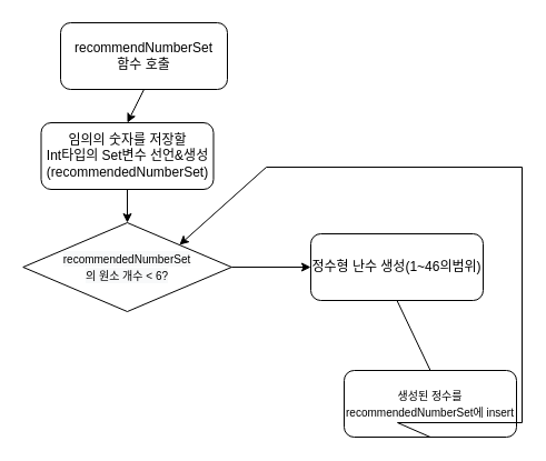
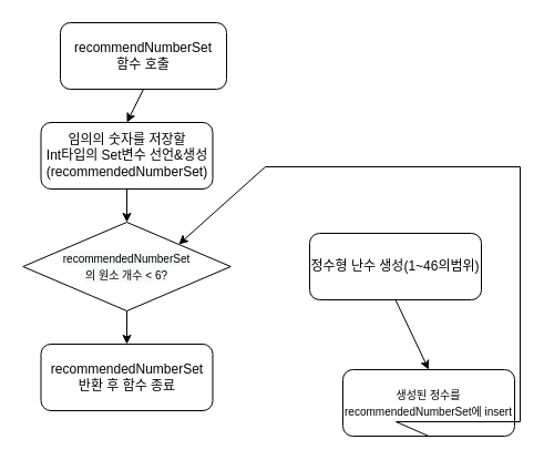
  <mxCell id="0" />
  <mxCell id="1" parent="0" />
  <mxCell id="2" value="recommendNumberSet&lt;br&gt;함수 호출" style="rounded=1;whiteSpace=wrap;html=1;" vertex="1" parent="1"><mxGeometry x="54" y="20" width="150" height="60" as="geometry" /></mxCell>
  <mxCell id="3" value="임의의 숫자를 저장할&lt;br&gt;Int타입의 Set변수 선언&amp;amp;생성&lt;br&gt;(recommendedNumberSet)" style="rounded=1;whiteSpace=wrap;html=1;" vertex="1" parent="1"><mxGeometry x="36.5" y="110" width="155" height="60" as="geometry" /></mxCell>
  <mxCell id="4" value="&lt;span style=&quot;color: rgb(0 , 0 , 0) ; font-family: &amp;#34;helvetica&amp;#34; ; font-style: normal ; font-weight: 400 ; letter-spacing: normal ; text-align: center ; text-indent: 0px ; text-transform: none ; word-spacing: 0px ; background-color: rgb(248 , 249 , 250) ; display: inline ; float: none&quot;&gt;&lt;font style=&quot;font-size: 10px&quot;&gt;recommendedNumberSet&lt;br&gt;의 원소 개수 &amp;lt; 6?&lt;/font&gt;&lt;br&gt;&lt;/span&gt;" style="rhombus;whiteSpace=wrap;html=1;" vertex="1" parent="1"><mxGeometry x="20.25" y="200" width="187.5" height="80" as="geometry" /></mxCell>
  <mxCell id="5" value="" style="endArrow=classic;html=1;rounded=0;fontSize=10;exitX=0.5;exitY=1;exitDx=0;exitDy=0;entryX=0.5;entryY=0;entryDx=0;entryDy=0;" edge="1" parent="1" source="2" target="3"><mxGeometry width="50" height="50" relative="1" as="geometry"><mxPoint x="79" y="360" as="sourcePoint" /><mxPoint x="129" y="310" as="targetPoint" /></mxGeometry></mxCell>
  <mxCell id="6" value="" style="endArrow=classic;html=1;rounded=0;fontSize=10;exitX=0.5;exitY=1;exitDx=0;exitDy=0;entryX=0.5;entryY=0;entryDx=0;entryDy=0;" edge="1" parent="1" source="3" target="4"><mxGeometry width="50" height="50" relative="1" as="geometry"><mxPoint x="79" y="360" as="sourcePoint" /><mxPoint x="129" y="310" as="targetPoint" /></mxGeometry></mxCell>
  <mxCell id="7" value="정수형 난수 생성(1~46의범위)" style="rounded=1;whiteSpace=wrap;html=1;" vertex="1" parent="1"><mxGeometry x="279" y="210" width="155" height="60" as="geometry" /></mxCell>
- <mxCell id="8" value="" style="endArrow=none;html=1;rounded=0;fontSize=10;exitX=0.5;exitY=1;exitDx=0;exitDy=0;entryX=0.5;entryY=0;entryDx=0;entryDy=0;" edge="1" parent="1" source="7" target="9"><mxGeometry width="50" height="50" relative="1" as="geometry"><mxPoint x="119" y="380" as="sourcePoint" /><mxPoint x="169" y="330" as="targetPoint" /></mxGeometry></mxCell>
+ <mxCell id="8" value="" style="endArrow=classic;html=1;rounded=0;fontSize=10;exitX=0.5;exitY=1;exitDx=0;exitDy=0;entryX=0.5;entryY=0;entryDx=0;entryDy=0;" edge="1" parent="1" source="7" target="9"><mxGeometry width="50" height="50" relative="1" as="geometry"><mxPoint x="119" y="380" as="sourcePoint" /><mxPoint x="169" y="330" as="targetPoint" /></mxGeometry></mxCell>
  <mxCell id="9" value="&lt;font style=&quot;font-size: 10px&quot;&gt;생성된 정수를&lt;/font&gt;&lt;br&gt;&lt;span style=&quot;font-family: &amp;#34;helvetica&amp;#34; ; font-size: 10px&quot;&gt;recommendedNumberSet에 insert&lt;/span&gt;" style="rounded=1;whiteSpace=wrap;html=1;" vertex="1" parent="1"><mxGeometry x="309" y="333" width="155" height="60" as="geometry" /></mxCell>
- <mxCell id="10" value="" style="endArrow=classic;html=1;rounded=0;fontSize=10;exitX=1;exitY=0.5;exitDx=0;exitDy=0;entryX=0;entryY=0.5;entryDx=0;entryDy=0;" edge="1" parent="1" source="4" target="7"><mxGeometry width="50" height="50" relative="1" as="geometry"><mxPoint x="124" y="180" as="sourcePoint" /><mxPoint x="124" y="210" as="targetPoint" /></mxGeometry></mxCell>
  <mxCell id="11" value="" style="endArrow=classic;html=1;rounded=0;fontSize=10;exitX=0.5;exitY=1;exitDx=0;exitDy=0;entryX=1;entryY=0;entryDx=0;entryDy=0;" edge="1" parent="1" source="9" target="4"><mxGeometry width="50" height="50" relative="1" as="geometry"><mxPoint x="134" y="190" as="sourcePoint" /><mxPoint x="134" y="220" as="targetPoint" /><Array as="points"><mxPoint x="357" y="380" /><mxPoint x="469" y="380" /><mxPoint x="469" y="150" /><mxPoint x="239" y="150" /></Array></mxGeometry></mxCell>
+ <mxCell id="12" value="" style="endArrow=classic;html=1;rounded=0;fontSize=10;exitX=0.5;exitY=1;exitDx=0;exitDy=0;entryX=0.5;entryY=0;entryDx=0;entryDy=0;" edge="1" parent="1" source="4" target="13"><mxGeometry width="50" height="50" relative="1" as="geometry"><mxPoint x="-81" y="239.6" as="sourcePoint" /><mxPoint x="-9.75" y="239.6" as="targetPoint" /></mxGeometry></mxCell>
+ <mxCell id="13" value="recommendedNumberSet&lt;br&gt;반환 후 함수 종료" style="rounded=1;whiteSpace=wrap;html=1;" vertex="1" parent="1"><mxGeometry x="36.5" y="310" width="155" height="60" as="geometry" /></mxCell>
